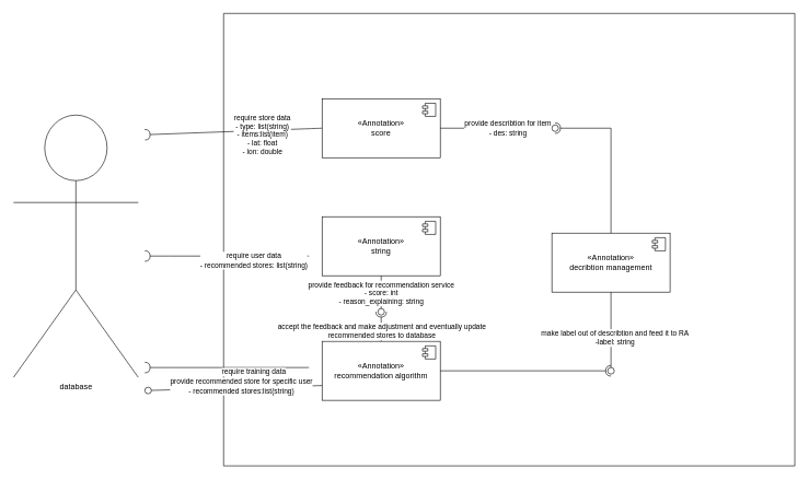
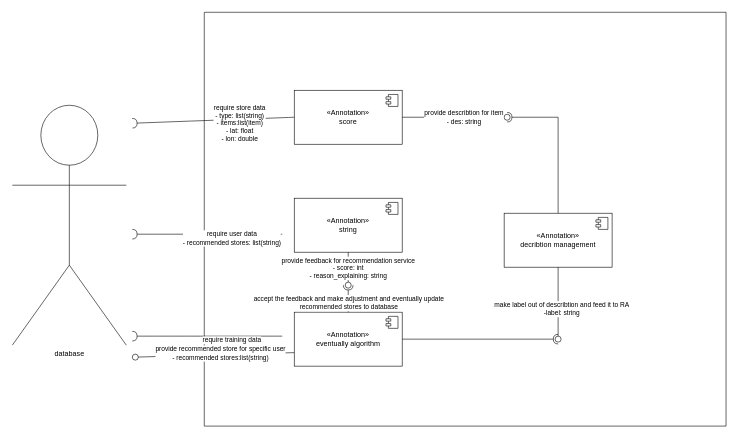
  <mxCell id="0" />
  <mxCell id="1" parent="0" />
  <mxCell id="2" value="" style="swimlane;startSize=0;" vertex="1" parent="1"><mxGeometry x="340" y="20" width="870" height="690" as="geometry" /></mxCell>
  <mxCell id="3" value="«Annotation»&lt;br&gt;score" style="html=1;dropTarget=0;whiteSpace=wrap;" vertex="1" parent="2"><mxGeometry x="150" y="130" width="180" height="90" as="geometry" /></mxCell>
  <mxCell id="4" value="" style="shape=module;jettyWidth=8;jettyHeight=4;" vertex="1" parent="3"><mxGeometry x="1" width="20" height="20" relative="1" as="geometry"><mxPoint x="-27" y="7" as="offset" /></mxGeometry></mxCell>
  <mxCell id="5" value="«Annotation»&lt;br&gt;string" style="html=1;dropTarget=0;whiteSpace=wrap;" vertex="1" parent="2"><mxGeometry x="150" y="310" width="180" height="90" as="geometry" /></mxCell>
  <mxCell id="6" value="" style="shape=module;jettyWidth=8;jettyHeight=4;" vertex="1" parent="5"><mxGeometry x="1" width="20" height="20" relative="1" as="geometry"><mxPoint x="-27" y="7" as="offset" /></mxGeometry></mxCell>
- <mxCell id="7" value="&lt;div&gt;«Annotation»&lt;br&gt;&lt;/div&gt;recommendation algorithm" style="html=1;dropTarget=0;whiteSpace=wrap;" vertex="1" parent="2"><mxGeometry x="150" y="500" width="180" height="90" as="geometry" /></mxCell>
+ <mxCell id="7" value="&lt;div&gt;«Annotation»&lt;br&gt;&lt;/div&gt;eventually algorithm" style="html=1;dropTarget=0;whiteSpace=wrap;" vertex="1" parent="2"><mxGeometry x="150" y="500" width="180" height="90" as="geometry" /></mxCell>
  <mxCell id="8" value="" style="shape=module;jettyWidth=8;jettyHeight=4;" vertex="1" parent="7"><mxGeometry x="1" width="20" height="20" relative="1" as="geometry"><mxPoint x="-27" y="7" as="offset" /></mxGeometry></mxCell>
  <mxCell id="9" value="" style="rounded=0;orthogonalLoop=1;jettySize=auto;html=1;endArrow=halfCircle;endFill=0;endSize=6;strokeWidth=1;sketch=0;exitX=0.5;exitY=0;exitDx=0;exitDy=0;" edge="1" target="13" parent="2" source="7"><mxGeometry relative="1" as="geometry"><mxPoint x="280" y="455" as="sourcePoint" /></mxGeometry></mxCell>
  <mxCell id="10" value="accept the feedback and make adjustment and eventually update&lt;div&gt;recommended stores to database&lt;/div&gt;" style="edgeLabel;html=1;align=center;verticalAlign=middle;resizable=0;points=[];" vertex="1" connectable="0" parent="9"><mxGeometry x="-0.285" relative="1" as="geometry"><mxPoint as="offset" /></mxGeometry></mxCell>
  <mxCell id="11" value="" style="rounded=0;orthogonalLoop=1;jettySize=auto;html=1;endArrow=oval;endFill=0;sketch=0;sourcePerimeterSpacing=0;targetPerimeterSpacing=0;endSize=10;exitX=0.5;exitY=1;exitDx=0;exitDy=0;" edge="1" target="13" parent="2" source="5"><mxGeometry relative="1" as="geometry"><mxPoint x="240" y="455" as="sourcePoint" /></mxGeometry></mxCell>
  <mxCell id="12" value="provide feedback for recommendation service&lt;div&gt;- score: int&lt;/div&gt;&lt;div&gt;- reason_explaining: string&lt;/div&gt;" style="edgeLabel;html=1;align=center;verticalAlign=middle;resizable=0;points=[];" vertex="1" connectable="0" parent="11"><mxGeometry x="-0.042" y="-1" relative="1" as="geometry"><mxPoint as="offset" /></mxGeometry></mxCell>
  <mxCell id="13" value="" style="ellipse;whiteSpace=wrap;html=1;align=center;aspect=fixed;fillColor=none;strokeColor=none;resizable=0;perimeter=centerPerimeter;rotatable=0;allowArrows=0;points=[];outlineConnect=1;" vertex="1" parent="2"><mxGeometry x="235" y="450" width="10" height="10" as="geometry" /></mxCell>
  <mxCell id="14" value="" style="ellipse;whiteSpace=wrap;html=1;align=center;aspect=fixed;fillColor=none;strokeColor=none;resizable=0;perimeter=centerPerimeter;rotatable=0;allowArrows=0;points=[];outlineConnect=1;" vertex="1" parent="2"><mxGeometry x="445" y="375" width="10" height="10" as="geometry" /></mxCell>
  <mxCell id="15" value="&lt;div&gt;«Annotation»&lt;br&gt;&lt;/div&gt;decribtion management" style="html=1;dropTarget=0;whiteSpace=wrap;" vertex="1" parent="2"><mxGeometry x="500" y="335" width="180" height="90" as="geometry" /></mxCell>
  <mxCell id="16" value="" style="shape=module;jettyWidth=8;jettyHeight=4;" vertex="1" parent="15"><mxGeometry x="1" width="20" height="20" relative="1" as="geometry"><mxPoint x="-27" y="7" as="offset" /></mxGeometry></mxCell>
  <mxCell id="17" value="" style="rounded=0;orthogonalLoop=1;jettySize=auto;html=1;endArrow=halfCircle;endFill=0;endSize=6;strokeWidth=1;sketch=0;exitX=0.5;exitY=0;exitDx=0;exitDy=0;" edge="1" target="20" parent="2" source="15"><mxGeometry relative="1" as="geometry"><mxPoint x="520" y="190" as="sourcePoint" /><Array as="points"><mxPoint x="590" y="175" /></Array></mxGeometry></mxCell>
  <mxCell id="18" value="" style="rounded=0;orthogonalLoop=1;jettySize=auto;html=1;endArrow=oval;endFill=0;sketch=0;sourcePerimeterSpacing=0;targetPerimeterSpacing=0;endSize=10;exitX=1;exitY=0.5;exitDx=0;exitDy=0;entryX=0.875;entryY=-0.775;entryDx=0;entryDy=0;entryPerimeter=0;" edge="1" target="20" parent="2" source="3"><mxGeometry relative="1" as="geometry"><mxPoint x="480" y="190" as="sourcePoint" /><Array as="points"><mxPoint x="420" y="175" /></Array></mxGeometry></mxCell>
  <mxCell id="19" value="provide describtion for item&lt;div&gt;- des: string&lt;/div&gt;" style="edgeLabel;html=1;align=center;verticalAlign=middle;resizable=0;points=[];" vertex="1" connectable="0" parent="18"><mxGeometry x="0.167" y="1" relative="1" as="geometry"><mxPoint as="offset" /></mxGeometry></mxCell>
  <mxCell id="20" value="" style="ellipse;whiteSpace=wrap;html=1;align=center;aspect=fixed;fillColor=none;strokeColor=none;resizable=0;perimeter=centerPerimeter;rotatable=0;allowArrows=0;points=[];outlineConnect=1;" vertex="1" parent="2"><mxGeometry x="500" y="170" width="10" height="10" as="geometry" /></mxCell>
  <mxCell id="21" value="" style="rounded=0;orthogonalLoop=1;jettySize=auto;html=1;endArrow=halfCircle;endFill=0;endSize=6;strokeWidth=1;sketch=0;" edge="1" target="24" parent="2" source="7"><mxGeometry relative="1" as="geometry"><mxPoint x="610" y="535" as="sourcePoint" /></mxGeometry></mxCell>
  <mxCell id="22" value="" style="rounded=0;orthogonalLoop=1;jettySize=auto;html=1;endArrow=oval;endFill=0;sketch=0;sourcePerimeterSpacing=0;targetPerimeterSpacing=0;endSize=10;exitX=0.5;exitY=1;exitDx=0;exitDy=0;" edge="1" target="24" parent="2" source="15"><mxGeometry relative="1" as="geometry"><mxPoint x="570" y="535" as="sourcePoint" /></mxGeometry></mxCell>
  <mxCell id="23" value="make label out of describtion and feed it to RA&lt;div&gt;-label: string&lt;/div&gt;" style="edgeLabel;html=1;align=center;verticalAlign=middle;resizable=0;points=[];" vertex="1" connectable="0" parent="22"><mxGeometry x="0.142" y="5" relative="1" as="geometry"><mxPoint as="offset" /></mxGeometry></mxCell>
  <mxCell id="24" value="" style="ellipse;whiteSpace=wrap;html=1;align=center;aspect=fixed;fillColor=none;strokeColor=none;resizable=0;perimeter=centerPerimeter;rotatable=0;allowArrows=0;points=[];outlineConnect=1;" vertex="1" parent="2"><mxGeometry x="585" y="540" width="10" height="10" as="geometry" /></mxCell>
  <mxCell id="25" value="" style="rounded=0;orthogonalLoop=1;jettySize=auto;html=1;endArrow=halfCircle;endFill=0;endSize=6;strokeWidth=1;sketch=0;fontSize=12;curved=1;exitX=0;exitY=0.5;exitDx=0;exitDy=0;" edge="1" parent="1" source="3"><mxGeometry relative="1" as="geometry"><mxPoint x="175" y="220" as="sourcePoint" /><mxPoint x="220" y="205" as="targetPoint" /></mxGeometry></mxCell>
  <mxCell id="26" value="require store data&lt;div&gt;- type: list(string)&lt;/div&gt;&lt;div&gt;- items:list(item)&lt;/div&gt;&lt;div&gt;- lat: float&lt;/div&gt;&lt;div&gt;- lon: double&lt;/div&gt;" style="edgeLabel;html=1;align=center;verticalAlign=middle;resizable=0;points=[];" vertex="1" connectable="0" parent="25"><mxGeometry x="-0.319" y="6" relative="1" as="geometry"><mxPoint as="offset" /></mxGeometry></mxCell>
  <mxCell id="27" value="" style="ellipse;whiteSpace=wrap;html=1;align=center;aspect=fixed;fillColor=none;strokeColor=none;resizable=0;perimeter=centerPerimeter;rotatable=0;allowArrows=0;points=[];outlineConnect=1;" vertex="1" parent="1"><mxGeometry x="150" y="215" width="10" height="10" as="geometry" /></mxCell>
  <mxCell id="28" value="" style="rounded=0;orthogonalLoop=1;jettySize=auto;html=1;endArrow=halfCircle;endFill=0;endSize=6;strokeWidth=1;sketch=0;fontSize=12;curved=1;exitX=0;exitY=0.5;exitDx=0;exitDy=0;" edge="1" parent="1"><mxGeometry relative="1" as="geometry"><mxPoint x="470" y="390" as="sourcePoint" /><mxPoint x="220" y="390" as="targetPoint" /></mxGeometry></mxCell>
  <mxCell id="29" value="require user data&lt;div&gt;- recommended stores: list(string)&lt;/div&gt;" style="edgeLabel;html=1;align=center;verticalAlign=middle;resizable=0;points=[];" vertex="1" connectable="0" parent="28"><mxGeometry x="-0.319" y="6" relative="1" as="geometry"><mxPoint as="offset" /></mxGeometry></mxCell>
  <mxCell id="30" value="" style="rounded=0;orthogonalLoop=1;jettySize=auto;html=1;endArrow=halfCircle;endFill=0;endSize=6;strokeWidth=1;sketch=0;fontSize=12;curved=1;exitX=0;exitY=0.5;exitDx=0;exitDy=0;" edge="1" parent="1"><mxGeometry relative="1" as="geometry"><mxPoint x="470" y="560" as="sourcePoint" /><mxPoint x="220" y="560" as="targetPoint" /></mxGeometry></mxCell>
  <mxCell id="31" value="require training data" style="edgeLabel;html=1;align=center;verticalAlign=middle;resizable=0;points=[];" vertex="1" connectable="0" parent="30"><mxGeometry x="-0.319" y="6" relative="1" as="geometry"><mxPoint as="offset" /></mxGeometry></mxCell>
  <mxCell id="32" value="" style="rounded=0;orthogonalLoop=1;jettySize=auto;html=1;endArrow=oval;endFill=0;sketch=0;sourcePerimeterSpacing=0;targetPerimeterSpacing=0;endSize=10;exitX=0;exitY=0.75;exitDx=0;exitDy=0;" edge="1" target="34" parent="1" source="7"><mxGeometry relative="1" as="geometry"><mxPoint x="90" y="535" as="sourcePoint" /></mxGeometry></mxCell>
  <mxCell id="33" value="provide recommended store for specific user&lt;div&gt;- recommended stores:list(string)&lt;/div&gt;" style="edgeLabel;html=1;align=center;verticalAlign=middle;resizable=0;points=[];" vertex="1" connectable="0" parent="32"><mxGeometry x="-0.074" y="-2" relative="1" as="geometry"><mxPoint as="offset" /></mxGeometry></mxCell>
  <mxCell id="34" value="" style="ellipse;whiteSpace=wrap;html=1;align=center;aspect=fixed;fillColor=none;strokeColor=none;resizable=0;perimeter=centerPerimeter;rotatable=0;allowArrows=0;points=[];outlineConnect=1;" vertex="1" parent="1"><mxGeometry x="220" y="590" width="10" height="10" as="geometry" /></mxCell>
  <mxCell id="35" value="database" style="shape=umlActor;verticalLabelPosition=bottom;verticalAlign=top;html=1;outlineConnect=0;" vertex="1" parent="1"><mxGeometry x="20" y="175" width="190" height="400" as="geometry" /></mxCell>
